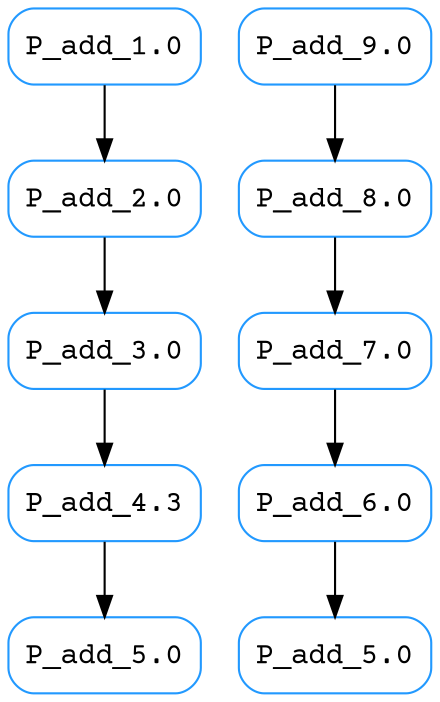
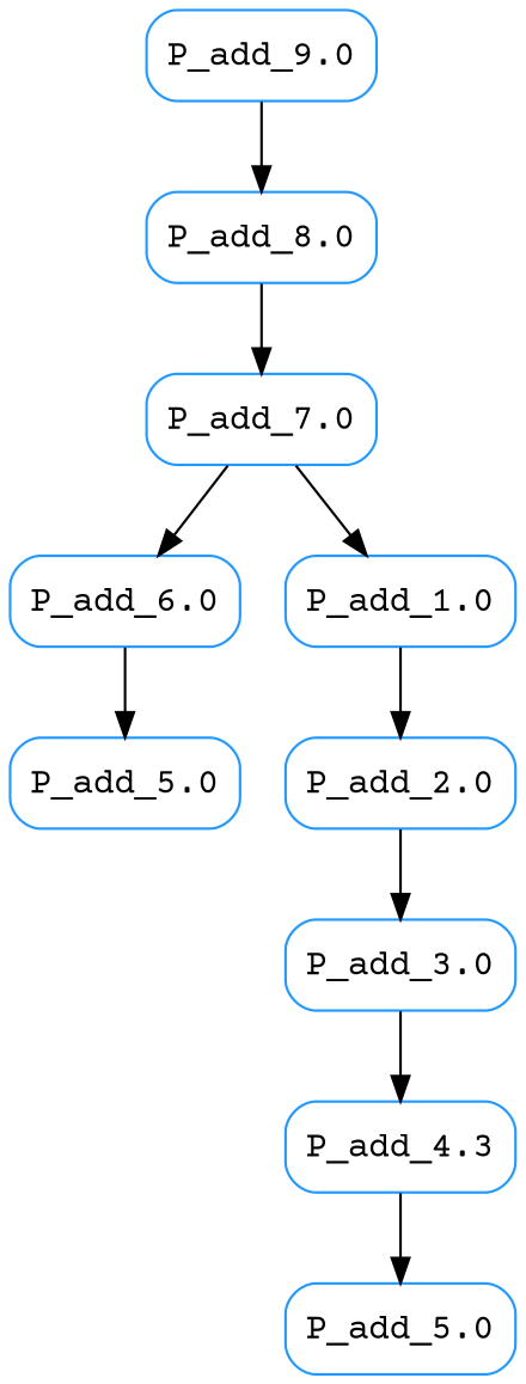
  digraph {
    fontname="Courier Prime"
    fontsize=12
    rankdir=TB
    node [arrowsize=0.8 color="#2299FF" fontcolor="#DDD" fontname="Courier Prime" shape=box style=rounded]
    edge [fontname="Courier Prime"]
    n1 [label="P_add_2.0"]
    n2 [label="P_add_3.0"]
    n3 [label="P_add_4.3"]
    n4 [label="P_add_5.0"]
    n5 [label="P_add_7.0"]
    n6 [label="P_add_6.0"]
    n7 [label="P_add_1.0"]
    n8 [label="P_add_5.0"]
    n9 [label="P_add_8.0"]
    n10 [label="P_add_9.0"]
    n1 -> n2
    n2 -> n3
    n3 -> n4
    n5 -> n6
+   n5 -> n7
    n6 -> n8
    n7 -> n1
    n9 -> n5
    n10 -> n9
  }
